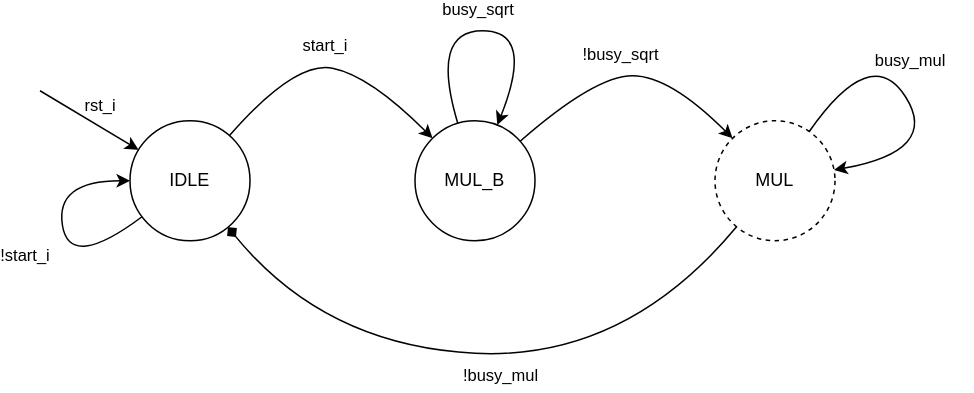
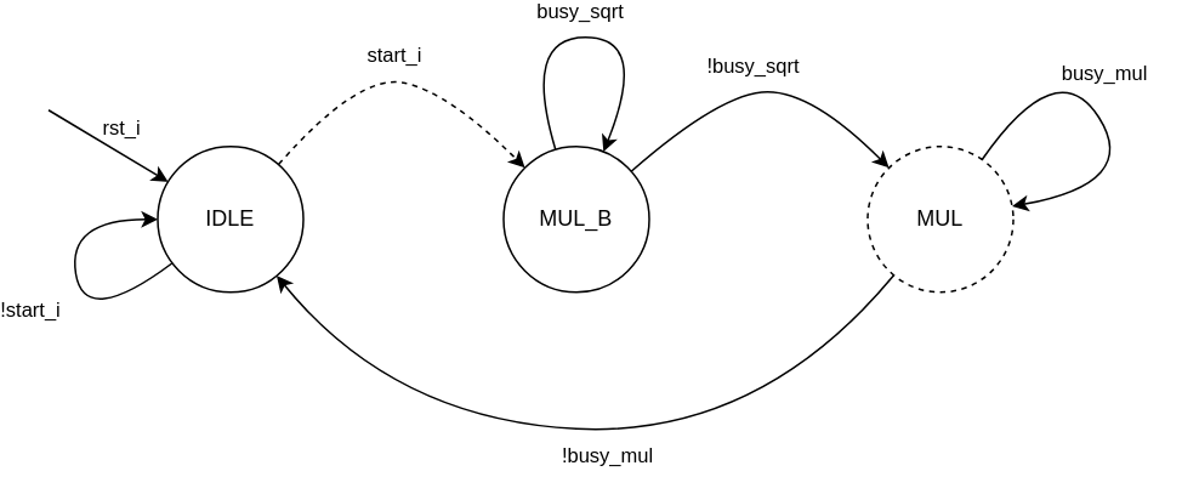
  <mxCell id="0" />
  <mxCell id="1" parent="0" />
  <mxCell id="2" value="IDLE" style="ellipse;whiteSpace=wrap;html=1;aspect=fixed;fillColor=none;" vertex="1" parent="1"><mxGeometry x="80" y="80" width="80" height="80" as="geometry" /></mxCell>
  <mxCell id="3" value="rst_i" style="endArrow=classic;html=1;rounded=0;labelBackgroundColor=none;" edge="1" parent="1" target="2"><mxGeometry x="0.03" y="12" width="50" height="50" relative="1" as="geometry"><mxPoint x="20" y="60" as="sourcePoint" /><mxPoint x="40" y="-20" as="targetPoint" /><mxPoint as="offset" /></mxGeometry></mxCell>
  <mxCell id="4" value="MUL" style="ellipse;whiteSpace=wrap;html=1;aspect=fixed;fillColor=none;dashed=1;" vertex="1" parent="1"><mxGeometry x="470" y="80" width="80" height="80" as="geometry" /></mxCell>
  <mxCell id="5" value="MUL_B" style="ellipse;whiteSpace=wrap;html=1;aspect=fixed;fillColor=none;" vertex="1" parent="1"><mxGeometry x="270" y="80" width="80" height="80" as="geometry" /></mxCell>
- <mxCell id="6" value="start_i" style="curved=1;endArrow=classic;html=1;rounded=0;labelBackgroundColor=none;" edge="1" parent="1" source="2" target="5"><mxGeometry x="-0.048" y="14" width="50" height="50" relative="1" as="geometry"><mxPoint x="190" y="60" as="sourcePoint" /><mxPoint x="240" y="10" as="targetPoint" /><Array as="points"><mxPoint x="190" y="40" /><mxPoint x="240" y="50" /></Array><mxPoint as="offset" /></mxGeometry></mxCell>
+ <mxCell id="6" value="start_i" style="curved=1;endArrow=classic;html=1;rounded=0;labelBackgroundColor=none;dashed=1;" edge="1" parent="1" source="2" target="5"><mxGeometry x="-0.048" y="14" width="50" height="50" relative="1" as="geometry"><mxPoint x="190" y="60" as="sourcePoint" /><mxPoint x="240" y="10" as="targetPoint" /><Array as="points"><mxPoint x="190" y="40" /><mxPoint x="240" y="50" /></Array><mxPoint as="offset" /></mxGeometry></mxCell>
  <mxCell id="7" value="!busy_sqrt" style="curved=1;endArrow=classic;html=1;rounded=0;labelBackgroundColor=none;" edge="1" parent="1" source="5" target="4"><mxGeometry x="-0.048" y="14" width="50" height="50" relative="1" as="geometry"><mxPoint x="325" y="78" as="sourcePoint" /><mxPoint x="461" y="80" as="targetPoint" /><Array as="points"><mxPoint x="390" y="50" /><mxPoint x="440" y="50" /></Array><mxPoint as="offset" /></mxGeometry></mxCell>
- <mxCell id="8" value="!busy_mul" style="curved=1;endArrow=diamond;html=1;rounded=0;labelBackgroundColor=none;" edge="1" parent="1" source="4" target="2"><mxGeometry x="-0.048" y="14" width="50" height="50" relative="1" as="geometry"><mxPoint x="290" y="240" as="sourcePoint" /><mxPoint x="426" y="242" as="targetPoint" /><Array as="points"><mxPoint x="410" y="240" /><mxPoint x="210" y="230" /></Array><mxPoint as="offset" /></mxGeometry></mxCell>
+ <mxCell id="8" value="!busy_mul" style="curved=1;endArrow=classic;html=1;rounded=0;labelBackgroundColor=none;" edge="1" parent="1" source="4" target="2"><mxGeometry x="-0.048" y="14" width="50" height="50" relative="1" as="geometry"><mxPoint x="290" y="240" as="sourcePoint" /><mxPoint x="426" y="242" as="targetPoint" /><Array as="points"><mxPoint x="410" y="240" /><mxPoint x="210" y="230" /></Array><mxPoint as="offset" /></mxGeometry></mxCell>
  <mxCell id="9" value="busy_sqrt" style="curved=1;endArrow=classic;html=1;rounded=0;labelBackgroundColor=none;" edge="1" parent="1" source="5" target="5"><mxGeometry x="-0.048" y="14" width="50" height="50" relative="1" as="geometry"><mxPoint x="270" y="20" as="sourcePoint" /><mxPoint x="406" y="22" as="targetPoint" /><Array as="points"><mxPoint x="280" y="20" /><mxPoint x="350" y="20" /></Array><mxPoint as="offset" /></mxGeometry></mxCell>
  <mxCell id="10" value="busy_mul" style="curved=1;endArrow=classic;html=1;rounded=0;labelBackgroundColor=none;" edge="1" parent="1" source="4" target="4"><mxGeometry x="-0.161" y="15" width="50" height="50" relative="1" as="geometry"><mxPoint x="530" y="78" as="sourcePoint" /><mxPoint x="666" y="80" as="targetPoint" /><Array as="points"><mxPoint x="574" y="28" /><mxPoint x="620" y="100" /></Array><mxPoint as="offset" /></mxGeometry></mxCell>
  <mxCell id="11" value="!start_i" style="curved=1;endArrow=classic;html=1;rounded=0;labelBackgroundColor=none;" edge="1" parent="1" source="2" target="2"><mxGeometry x="-0.124" y="28" width="50" height="50" relative="1" as="geometry"><mxPoint x="-40" y="220" as="sourcePoint" /><mxPoint x="96" y="222" as="targetPoint" /><Array as="points"><mxPoint x="40" y="180" /><mxPoint x="30" y="120" /></Array><mxPoint as="offset" /></mxGeometry></mxCell>
